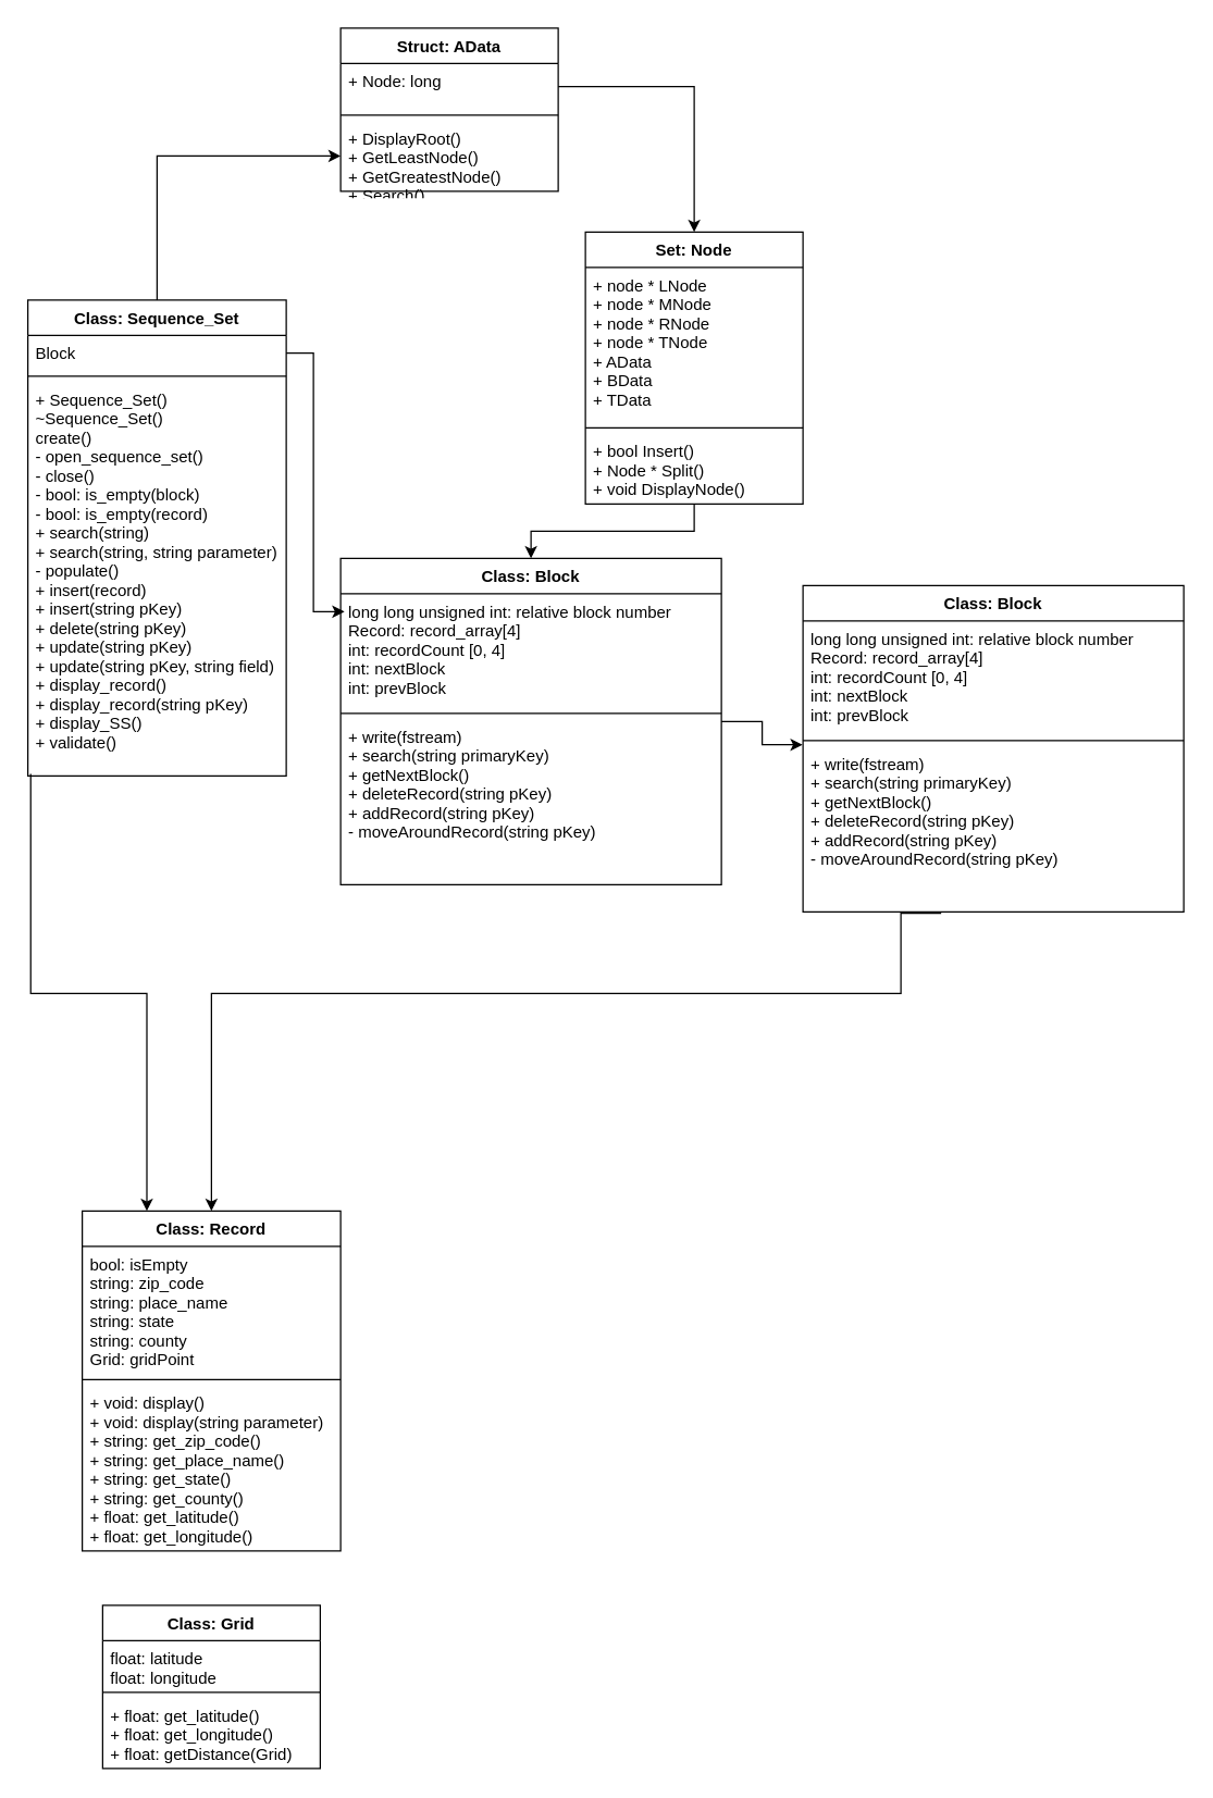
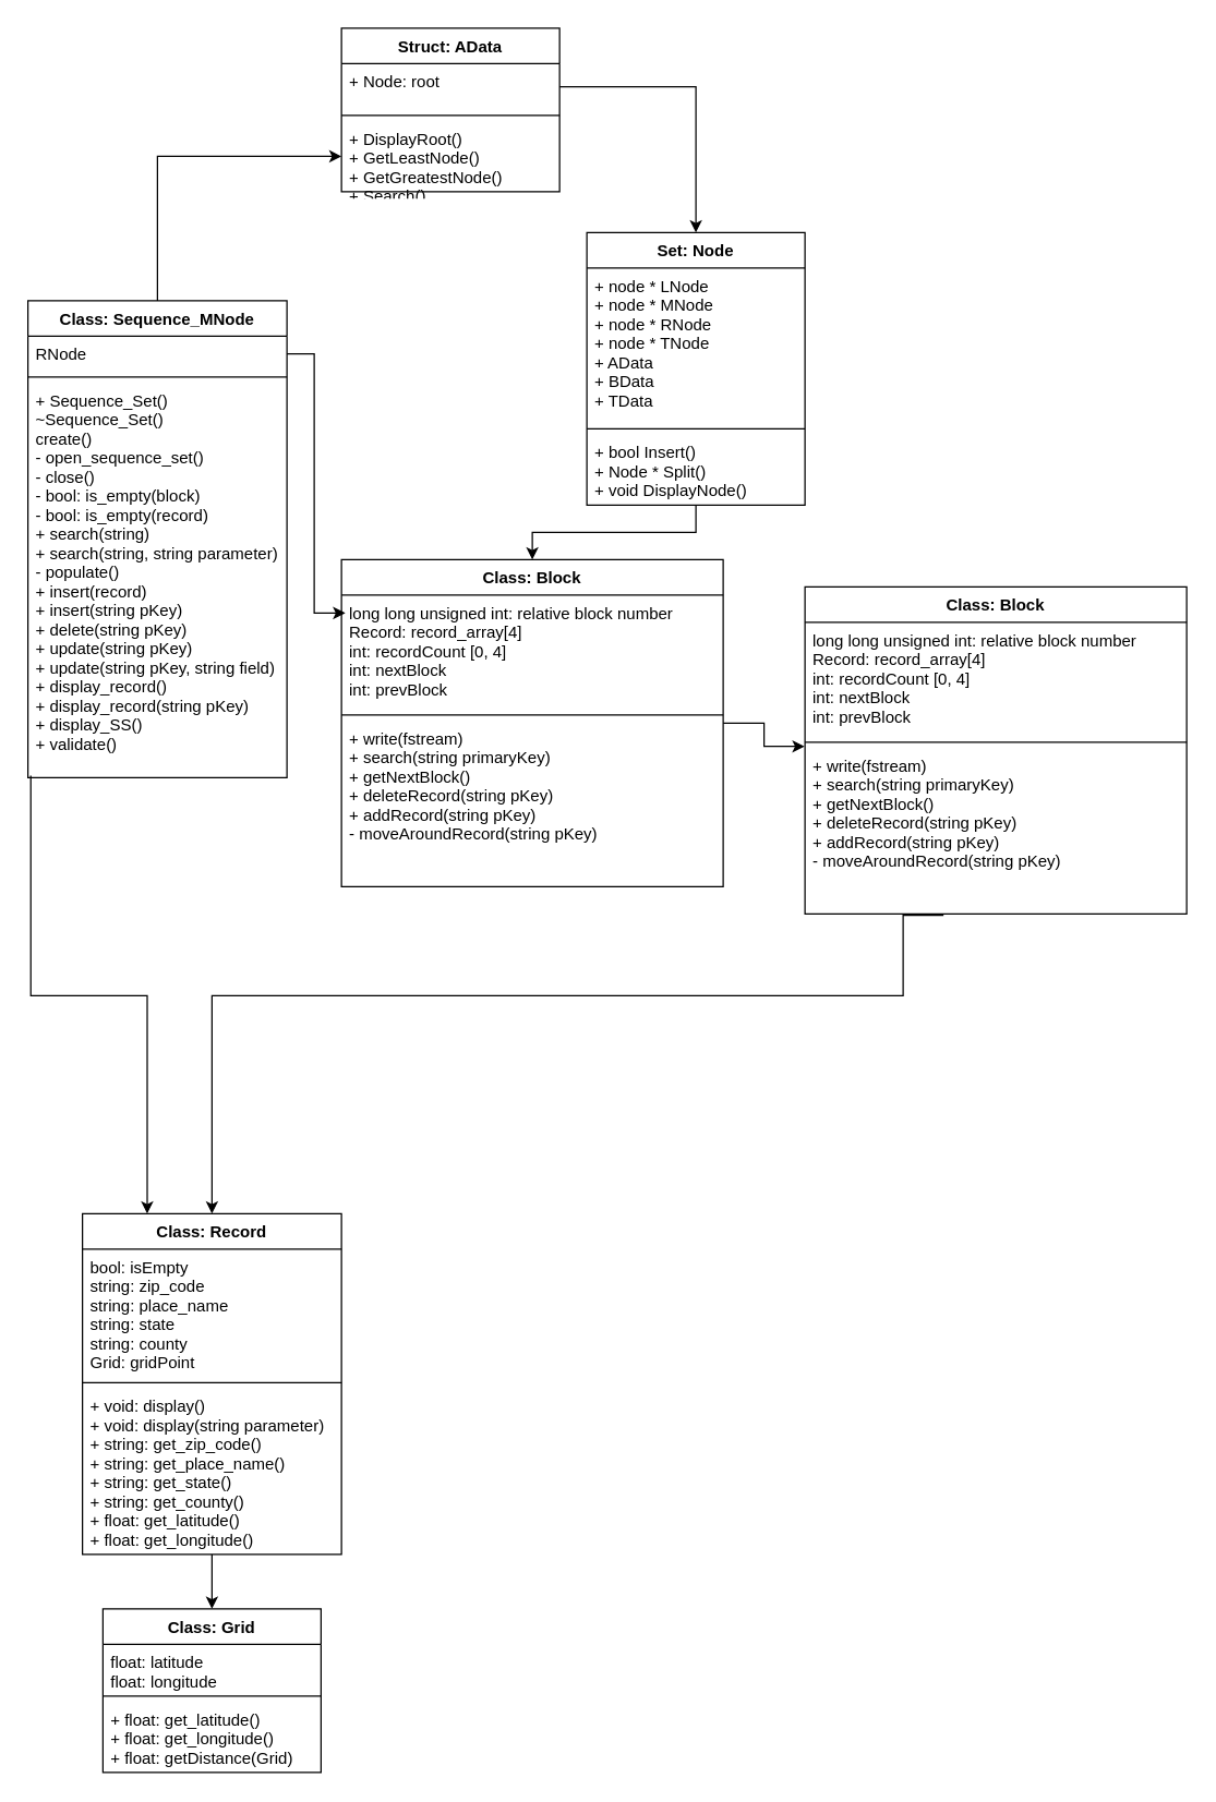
  <mxCell id="0" />
  <mxCell id="1" parent="0" />
  <mxCell id="2" style="edgeStyle=orthogonalEdgeStyle;rounded=0;orthogonalLoop=1;jettySize=auto;html=1;entryX=0;entryY=0.5;entryDx=0;entryDy=0;" edge="1" parent="1" source="3" target="26"><mxGeometry relative="1" as="geometry" /></mxCell>
- <mxCell id="3" value="Class: Sequence_Set" style="swimlane;fontStyle=1;align=center;verticalAlign=top;childLayout=stackLayout;horizontal=1;startSize=26;horizontalStack=0;resizeParent=1;resizeParentMax=0;resizeLast=0;collapsible=1;marginBottom=0;" parent="1" vertex="1"><mxGeometry x="20" y="220" width="190" height="350" as="geometry" /></mxCell>
- <mxCell id="4" value="Block" style="text;strokeColor=none;fillColor=none;align=left;verticalAlign=top;spacingLeft=4;spacingRight=4;overflow=hidden;rotatable=0;points=[[0,0.5],[1,0.5]];portConstraint=eastwest;" parent="3" vertex="1"><mxGeometry y="26" width="190" height="26" as="geometry" /></mxCell>
+ <mxCell id="3" value="Class: Sequence_MNode" style="swimlane;fontStyle=1;align=center;verticalAlign=top;childLayout=stackLayout;horizontal=1;startSize=26;horizontalStack=0;resizeParent=1;resizeParentMax=0;resizeLast=0;collapsible=1;marginBottom=0;" parent="1" vertex="1"><mxGeometry x="20" y="220" width="190" height="350" as="geometry" /></mxCell>
+ <mxCell id="4" value="RNode" style="text;strokeColor=none;fillColor=none;align=left;verticalAlign=top;spacingLeft=4;spacingRight=4;overflow=hidden;rotatable=0;points=[[0,0.5],[1,0.5]];portConstraint=eastwest;" parent="3" vertex="1"><mxGeometry y="26" width="190" height="26" as="geometry" /></mxCell>
  <mxCell id="5" value="" style="line;strokeWidth=1;fillColor=none;align=left;verticalAlign=middle;spacingTop=-1;spacingLeft=3;spacingRight=3;rotatable=0;labelPosition=right;points=[];portConstraint=eastwest;" parent="3" vertex="1"><mxGeometry y="52" width="190" height="8" as="geometry" /></mxCell>
  <mxCell id="6" value="+ Sequence_Set()&#10;~Sequence_Set()&#10;create()&#10;- open_sequence_set()&#10;- close()&#10;- bool: is_empty(block)&#10;- bool: is_empty(record)&#10;+ search(string)&#10;+ search(string, string parameter)&#10;- populate()&#10;+ insert(record)&#10;+ insert(string pKey)&#10;+ delete(string pKey)&#10;+ update(string pKey)&#10;+ update(string pKey, string field)&#10;+ display_record()&#10;+ display_record(string pKey)&#10;+ display_SS()&#10;+ validate()" style="text;strokeColor=none;fillColor=none;align=left;verticalAlign=top;spacingLeft=4;spacingRight=4;overflow=hidden;rotatable=0;points=[[0,0.5],[1,0.5]];portConstraint=eastwest;" parent="3" vertex="1"><mxGeometry y="60" width="190" height="290" as="geometry" /></mxCell>
  <mxCell id="7" style="edgeStyle=orthogonalEdgeStyle;rounded=0;orthogonalLoop=1;jettySize=auto;html=1;exitX=1;exitY=0.5;exitDx=0;exitDy=0;entryX=-0.001;entryY=-0.008;entryDx=0;entryDy=0;entryPerimeter=0;" edge="1" parent="1" source="8" target="37"><mxGeometry relative="1" as="geometry"><Array as="points"><mxPoint x="560" y="530" /><mxPoint x="560" y="547" /></Array></mxGeometry></mxCell>
  <mxCell id="8" value="Class: Block" style="swimlane;fontStyle=1;align=center;verticalAlign=top;childLayout=stackLayout;horizontal=1;startSize=26;horizontalStack=0;resizeParent=1;resizeParentMax=0;resizeLast=0;collapsible=1;marginBottom=0;" parent="1" vertex="1"><mxGeometry x="250" y="410" width="280" height="240" as="geometry" /></mxCell>
  <mxCell id="9" value="long long unsigned int: relative block number&#10;Record: record_array[4]&#10;int: recordCount [0, 4]&#10;int: nextBlock&#10;int: prevBlock" style="text;strokeColor=none;fillColor=none;align=left;verticalAlign=top;spacingLeft=4;spacingRight=4;overflow=hidden;rotatable=0;points=[[0,0.5],[1,0.5]];portConstraint=eastwest;" parent="8" vertex="1"><mxGeometry y="26" width="280" height="84" as="geometry" /></mxCell>
  <mxCell id="10" value="" style="line;strokeWidth=1;fillColor=none;align=left;verticalAlign=middle;spacingTop=-1;spacingLeft=3;spacingRight=3;rotatable=0;labelPosition=right;points=[];portConstraint=eastwest;" parent="8" vertex="1"><mxGeometry y="110" width="280" height="8" as="geometry" /></mxCell>
  <mxCell id="11" value="+ write(fstream)&#10;+ search(string primaryKey)&#10;+ getNextBlock()&#10;+ deleteRecord(string pKey)&#10;+ addRecord(string pKey)&#10;- moveAroundRecord(string pKey)" style="text;strokeColor=none;fillColor=none;align=left;verticalAlign=top;spacingLeft=4;spacingRight=4;overflow=hidden;rotatable=0;points=[[0,0.5],[1,0.5]];portConstraint=eastwest;" parent="8" vertex="1"><mxGeometry y="118" width="280" height="122" as="geometry" /></mxCell>
+ <mxCell id="12" value="" style="edgeStyle=orthogonalEdgeStyle;rounded=0;orthogonalLoop=1;jettySize=auto;html=1;" parent="1" source="13" target="17" edge="1"><mxGeometry relative="1" as="geometry" /></mxCell>
  <mxCell id="13" value="Class: Record" style="swimlane;fontStyle=1;align=center;verticalAlign=top;childLayout=stackLayout;horizontal=1;startSize=26;horizontalStack=0;resizeParent=1;resizeParentMax=0;resizeLast=0;collapsible=1;marginBottom=0;" parent="1" vertex="1"><mxGeometry x="60" y="890" width="190" height="250" as="geometry" /></mxCell>
  <mxCell id="14" value="bool: isEmpty&#10;string: zip_code&#10;string: place_name&#10;string: state&#10;string: county&#10;Grid: gridPoint&#10;" style="text;strokeColor=none;fillColor=none;align=left;verticalAlign=top;spacingLeft=4;spacingRight=4;overflow=hidden;rotatable=0;points=[[0,0.5],[1,0.5]];portConstraint=eastwest;" parent="13" vertex="1"><mxGeometry y="26" width="190" height="94" as="geometry" /></mxCell>
  <mxCell id="15" value="" style="line;strokeWidth=1;fillColor=none;align=left;verticalAlign=middle;spacingTop=-1;spacingLeft=3;spacingRight=3;rotatable=0;labelPosition=right;points=[];portConstraint=eastwest;" parent="13" vertex="1"><mxGeometry y="120" width="190" height="8" as="geometry" /></mxCell>
  <mxCell id="16" value="+ void: display()&#10;+ void: display(string parameter)&#10;+ string: get_zip_code()&#10;+ string: get_place_name()&#10;+ string: get_state()&#10;+ string: get_county()&#10;+ float: get_latitude()&#10;+ float: get_longitude()" style="text;strokeColor=none;fillColor=none;align=left;verticalAlign=top;spacingLeft=4;spacingRight=4;overflow=hidden;rotatable=0;points=[[0,0.5],[1,0.5]];portConstraint=eastwest;" parent="13" vertex="1"><mxGeometry y="128" width="190" height="122" as="geometry" /></mxCell>
  <mxCell id="17" value="Class: Grid" style="swimlane;fontStyle=1;align=center;verticalAlign=top;childLayout=stackLayout;horizontal=1;startSize=26;horizontalStack=0;resizeParent=1;resizeParentMax=0;resizeLast=0;collapsible=1;marginBottom=0;" parent="1" vertex="1"><mxGeometry x="75" y="1180" width="160" height="120" as="geometry" /></mxCell>
  <mxCell id="18" value="float: latitude&#10;float: longitude&#10;" style="text;strokeColor=none;fillColor=none;align=left;verticalAlign=top;spacingLeft=4;spacingRight=4;overflow=hidden;rotatable=0;points=[[0,0.5],[1,0.5]];portConstraint=eastwest;" parent="17" vertex="1"><mxGeometry y="26" width="160" height="34" as="geometry" /></mxCell>
  <mxCell id="19" value="" style="line;strokeWidth=1;fillColor=none;align=left;verticalAlign=middle;spacingTop=-1;spacingLeft=3;spacingRight=3;rotatable=0;labelPosition=right;points=[];portConstraint=eastwest;" parent="17" vertex="1"><mxGeometry y="60" width="160" height="8" as="geometry" /></mxCell>
  <mxCell id="20" value="+ float: get_latitude()&#10;+ float: get_longitude()&#10;+ float: getDistance(Grid)" style="text;strokeColor=none;fillColor=none;align=left;verticalAlign=top;spacingLeft=4;spacingRight=4;overflow=hidden;rotatable=0;points=[[0,0.5],[1,0.5]];portConstraint=eastwest;" parent="17" vertex="1"><mxGeometry y="68" width="160" height="52" as="geometry" /></mxCell>
  <mxCell id="21" style="edgeStyle=orthogonalEdgeStyle;rounded=0;orthogonalLoop=1;jettySize=auto;html=1;exitX=0.363;exitY=1.008;exitDx=0;exitDy=0;exitPerimeter=0;" parent="1" source="37" target="13" edge="1"><mxGeometry relative="1" as="geometry"><mxPoint x="610" y="764.706" as="sourcePoint" /><Array as="points"><mxPoint x="662" y="730" /><mxPoint x="155" y="730" /></Array></mxGeometry></mxCell>
  <mxCell id="22" style="edgeStyle=orthogonalEdgeStyle;rounded=0;orthogonalLoop=1;jettySize=auto;html=1;exitX=1;exitY=0.5;exitDx=0;exitDy=0;entryX=0.01;entryY=0.157;entryDx=0;entryDy=0;entryPerimeter=0;" parent="1" source="4" target="9" edge="1"><mxGeometry relative="1" as="geometry" /></mxCell>
  <mxCell id="23" value="Struct: AData" style="swimlane;fontStyle=1;align=center;verticalAlign=top;childLayout=stackLayout;horizontal=1;startSize=26;horizontalStack=0;resizeParent=1;resizeParentMax=0;resizeLast=0;collapsible=1;marginBottom=0;" vertex="1" parent="1"><mxGeometry x="250" y="20" width="160" height="120" as="geometry" /></mxCell>
- <mxCell id="24" value="+ Node: long" style="text;strokeColor=none;fillColor=none;align=left;verticalAlign=top;spacingLeft=4;spacingRight=4;overflow=hidden;rotatable=0;points=[[0,0.5],[1,0.5]];portConstraint=eastwest;" vertex="1" parent="23"><mxGeometry y="26" width="160" height="34" as="geometry" /></mxCell>
+ <mxCell id="24" value="+ Node: root" style="text;strokeColor=none;fillColor=none;align=left;verticalAlign=top;spacingLeft=4;spacingRight=4;overflow=hidden;rotatable=0;points=[[0,0.5],[1,0.5]];portConstraint=eastwest;" vertex="1" parent="23"><mxGeometry y="26" width="160" height="34" as="geometry" /></mxCell>
  <mxCell id="25" value="" style="line;strokeWidth=1;fillColor=none;align=left;verticalAlign=middle;spacingTop=-1;spacingLeft=3;spacingRight=3;rotatable=0;labelPosition=right;points=[];portConstraint=eastwest;" vertex="1" parent="23"><mxGeometry y="60" width="160" height="8" as="geometry" /></mxCell>
  <mxCell id="26" value="+ DisplayRoot()&#10;+ GetLeastNode()&#10;+ GetGreatestNode()&#10;+ Search()" style="text;strokeColor=none;fillColor=none;align=left;verticalAlign=top;spacingLeft=4;spacingRight=4;overflow=hidden;rotatable=0;points=[[0,0.5],[1,0.5]];portConstraint=eastwest;" vertex="1" parent="23"><mxGeometry y="68" width="160" height="52" as="geometry" /></mxCell>
  <mxCell id="27" style="edgeStyle=orthogonalEdgeStyle;rounded=0;orthogonalLoop=1;jettySize=auto;html=1;entryX=0.25;entryY=0;entryDx=0;entryDy=0;exitX=0.011;exitY=0.995;exitDx=0;exitDy=0;exitPerimeter=0;" edge="1" parent="1" source="6" target="13"><mxGeometry relative="1" as="geometry"><Array as="points"><mxPoint x="22" y="730" /><mxPoint x="108" y="730" /></Array></mxGeometry></mxCell>
  <mxCell id="28" style="edgeStyle=orthogonalEdgeStyle;rounded=0;orthogonalLoop=1;jettySize=auto;html=1;entryX=0.5;entryY=0;entryDx=0;entryDy=0;" edge="1" parent="1" source="29" target="8"><mxGeometry relative="1" as="geometry" /></mxCell>
  <mxCell id="29" value="Set: Node" style="swimlane;fontStyle=1;align=center;verticalAlign=top;childLayout=stackLayout;horizontal=1;startSize=26;horizontalStack=0;resizeParent=1;resizeParentMax=0;resizeLast=0;collapsible=1;marginBottom=0;" vertex="1" parent="1"><mxGeometry x="430" y="170" width="160" height="200" as="geometry" /></mxCell>
  <mxCell id="30" value="+ node * LNode&#10;+ node * MNode&#10;+ node * RNode&#10;+ node * TNode&#10;+ AData&#10;+ BData&#10;+ TData" style="text;strokeColor=none;fillColor=none;align=left;verticalAlign=top;spacingLeft=4;spacingRight=4;overflow=hidden;rotatable=0;points=[[0,0.5],[1,0.5]];portConstraint=eastwest;" vertex="1" parent="29"><mxGeometry y="26" width="160" height="114" as="geometry" /></mxCell>
  <mxCell id="31" value="" style="line;strokeWidth=1;fillColor=none;align=left;verticalAlign=middle;spacingTop=-1;spacingLeft=3;spacingRight=3;rotatable=0;labelPosition=right;points=[];portConstraint=eastwest;" vertex="1" parent="29"><mxGeometry y="140" width="160" height="8" as="geometry" /></mxCell>
  <mxCell id="32" value="+ bool Insert()&#10;+ Node * Split()&#10;+ void DisplayNode()" style="text;strokeColor=none;fillColor=none;align=left;verticalAlign=top;spacingLeft=4;spacingRight=4;overflow=hidden;rotatable=0;points=[[0,0.5],[1,0.5]];portConstraint=eastwest;" vertex="1" parent="29"><mxGeometry y="148" width="160" height="52" as="geometry" /></mxCell>
  <mxCell id="33" style="edgeStyle=orthogonalEdgeStyle;rounded=0;orthogonalLoop=1;jettySize=auto;html=1;exitX=1;exitY=0.5;exitDx=0;exitDy=0;entryX=0.5;entryY=0;entryDx=0;entryDy=0;" edge="1" parent="1" source="24" target="29"><mxGeometry relative="1" as="geometry" /></mxCell>
  <mxCell id="34" value="Class: Block" style="swimlane;fontStyle=1;align=center;verticalAlign=top;childLayout=stackLayout;horizontal=1;startSize=26;horizontalStack=0;resizeParent=1;resizeParentMax=0;resizeLast=0;collapsible=1;marginBottom=0;" vertex="1" parent="1"><mxGeometry x="590" y="430" width="280" height="240" as="geometry" /></mxCell>
  <mxCell id="35" value="long long unsigned int: relative block number&#10;Record: record_array[4]&#10;int: recordCount [0, 4]&#10;int: nextBlock&#10;int: prevBlock" style="text;strokeColor=none;fillColor=none;align=left;verticalAlign=top;spacingLeft=4;spacingRight=4;overflow=hidden;rotatable=0;points=[[0,0.5],[1,0.5]];portConstraint=eastwest;" vertex="1" parent="34"><mxGeometry y="26" width="280" height="84" as="geometry" /></mxCell>
  <mxCell id="36" value="" style="line;strokeWidth=1;fillColor=none;align=left;verticalAlign=middle;spacingTop=-1;spacingLeft=3;spacingRight=3;rotatable=0;labelPosition=right;points=[];portConstraint=eastwest;" vertex="1" parent="34"><mxGeometry y="110" width="280" height="8" as="geometry" /></mxCell>
  <mxCell id="37" value="+ write(fstream)&#10;+ search(string primaryKey)&#10;+ getNextBlock()&#10;+ deleteRecord(string pKey)&#10;+ addRecord(string pKey)&#10;- moveAroundRecord(string pKey)" style="text;strokeColor=none;fillColor=none;align=left;verticalAlign=top;spacingLeft=4;spacingRight=4;overflow=hidden;rotatable=0;points=[[0,0.5],[1,0.5]];portConstraint=eastwest;" vertex="1" parent="34"><mxGeometry y="118" width="280" height="122" as="geometry" /></mxCell>
